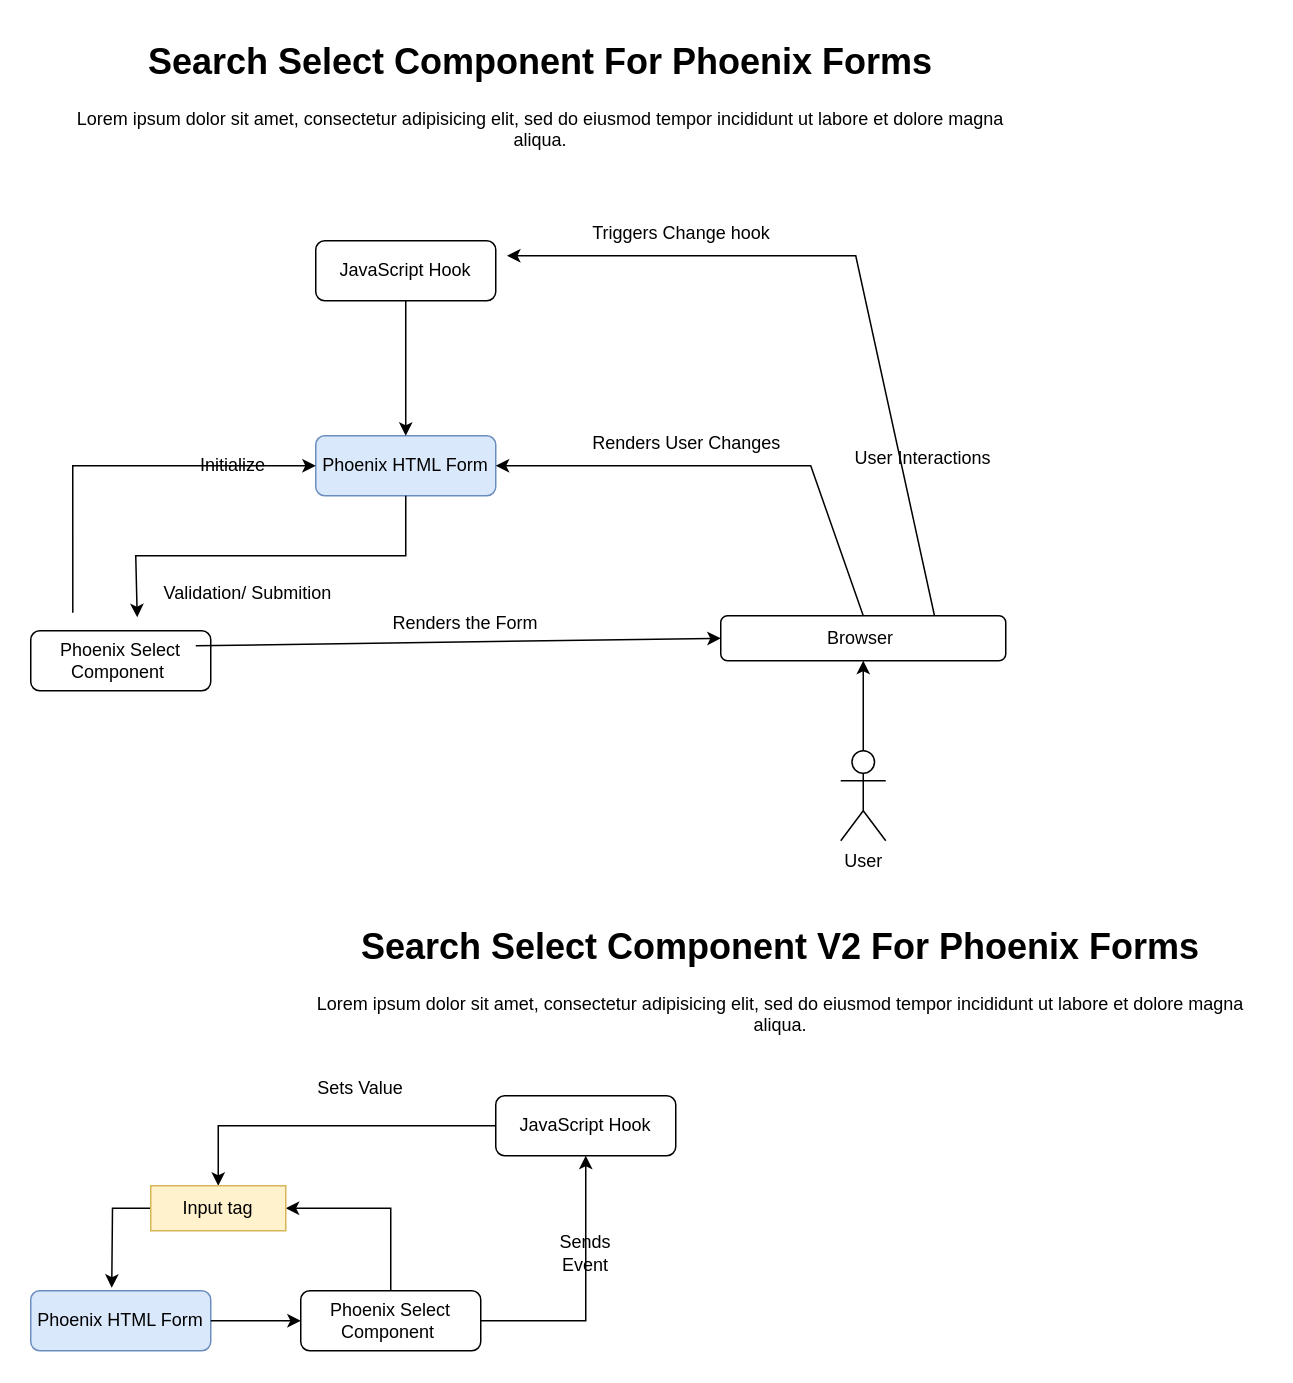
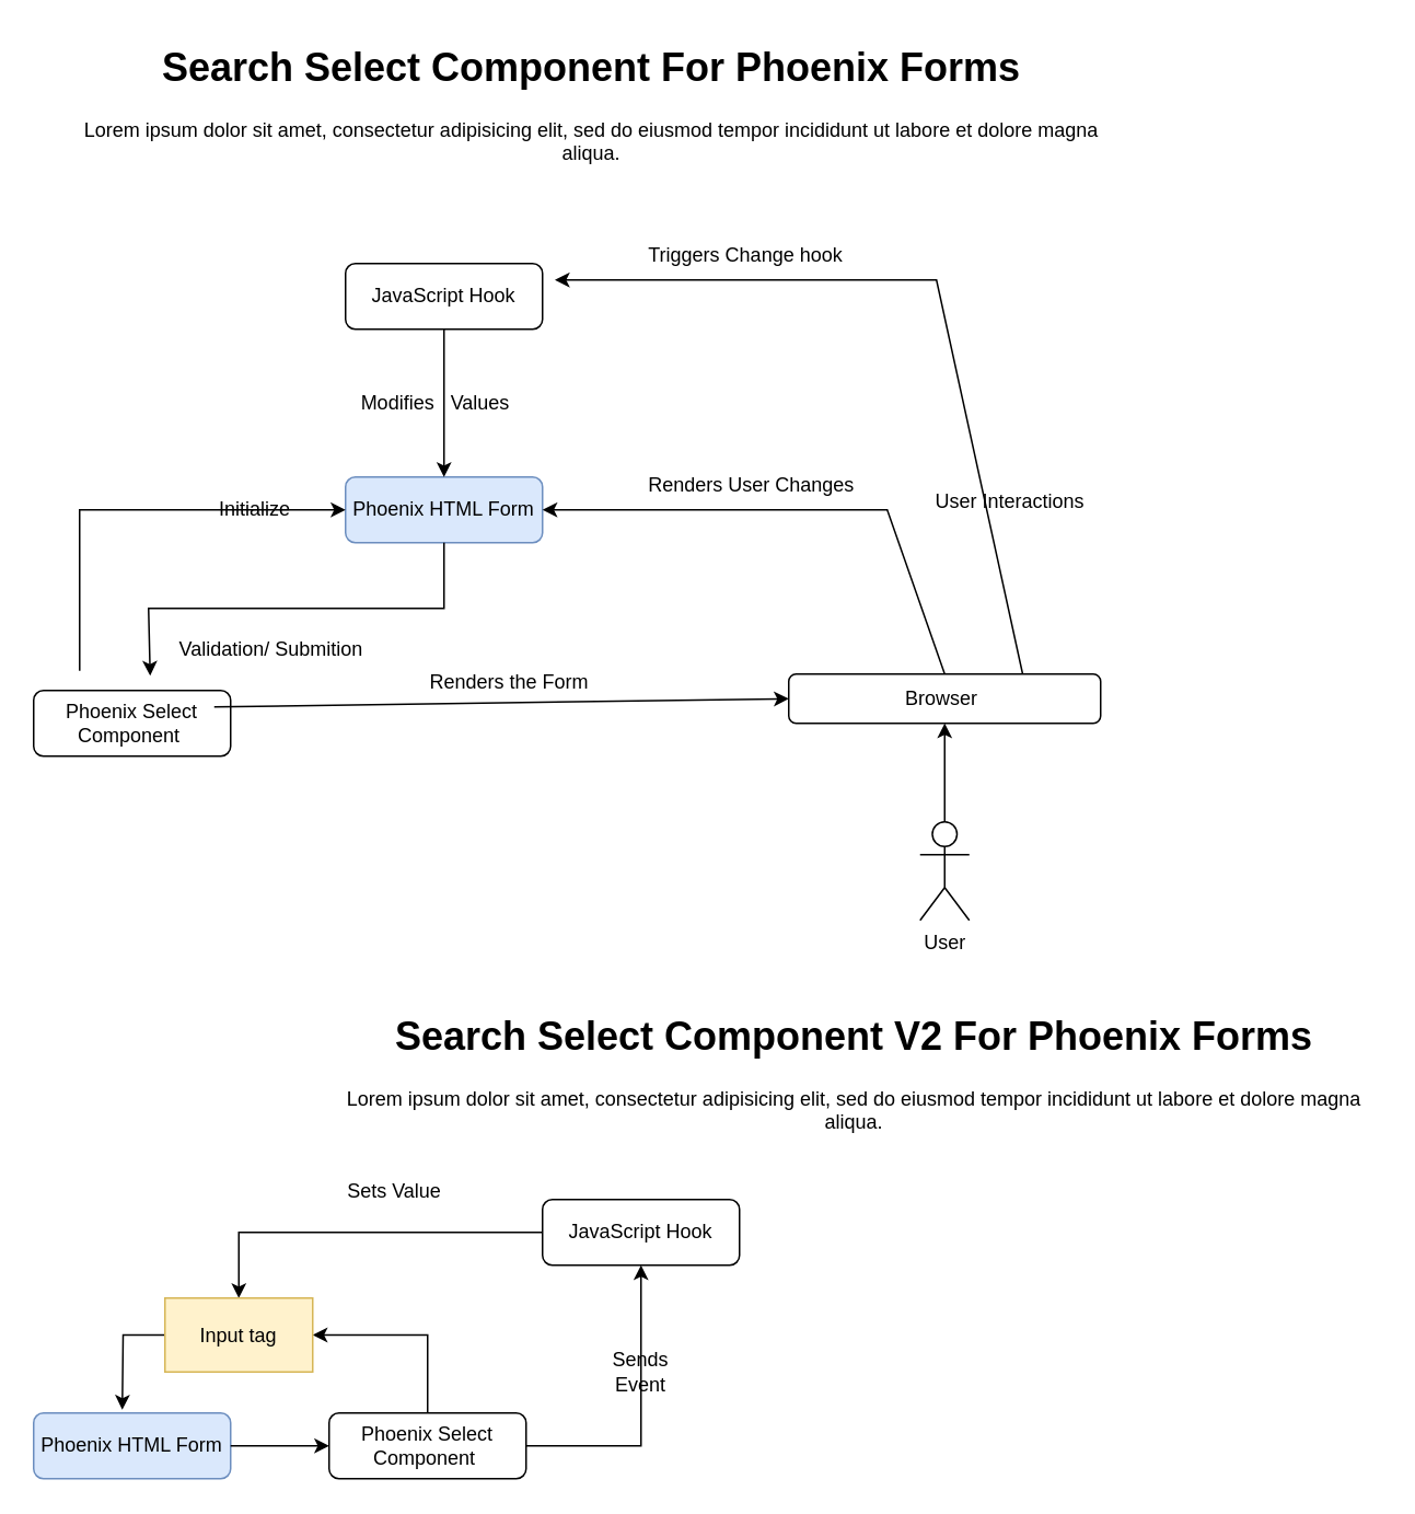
  <mxCell id="0" />
  <mxCell id="1" parent="0" />
  <mxCell id="2" value="JavaScript Hook" style="rounded=1;whiteSpace=wrap;html=1;fontSize=12;glass=0;strokeWidth=1;shadow=0;" parent="1" vertex="1"><mxGeometry x="210" y="160" width="120" height="40" as="geometry" /></mxCell>
  <mxCell id="3" value="Phoenix HTML Form" style="rounded=1;whiteSpace=wrap;html=1;fontSize=12;glass=0;strokeWidth=1;shadow=0;fillColor=#dae8fc;strokeColor=#6c8ebf;" parent="1" vertex="1"><mxGeometry x="210" y="290" width="120" height="40" as="geometry" /></mxCell>
  <mxCell id="4" value="Phoenix Select Component&amp;nbsp;" style="rounded=1;whiteSpace=wrap;html=1;fontSize=12;glass=0;strokeWidth=1;shadow=0;" parent="1" vertex="1"><mxGeometry x="20" y="420" width="120" height="40" as="geometry" /></mxCell>
  <mxCell id="5" value="Browser&amp;nbsp;" style="rounded=1;whiteSpace=wrap;html=1;fontSize=12;glass=0;strokeWidth=1;shadow=0;" parent="1" vertex="1"><mxGeometry x="480" y="410" width="190" height="30" as="geometry" /></mxCell>
  <mxCell id="6" value="" style="endArrow=classic;html=1;rounded=0;exitX=0.317;exitY=-0.05;exitDx=0;exitDy=0;entryX=0;entryY=0.5;entryDx=0;entryDy=0;exitPerimeter=0;" parent="1" target="3" edge="1"><mxGeometry width="50" height="50" relative="1" as="geometry"><mxPoint x="48.04" y="408" as="sourcePoint" /><mxPoint x="200" y="600" as="targetPoint" /><Array as="points"><mxPoint x="48" y="310" /></Array></mxGeometry></mxCell>
  <mxCell id="7" value="" style="endArrow=classic;html=1;rounded=0;entryX=0;entryY=0.5;entryDx=0;entryDy=0;exitX=1;exitY=0.5;exitDx=0;exitDy=0;" parent="1" target="5" edge="1"><mxGeometry width="50" height="50" relative="1" as="geometry"><mxPoint x="130" y="430" as="sourcePoint" /><mxPoint x="200" y="610" as="targetPoint" /></mxGeometry></mxCell>
  <mxCell id="8" value="Renders the Form" style="text;html=1;align=center;verticalAlign=middle;whiteSpace=wrap;rounded=0;" parent="1" vertex="1"><mxGeometry x="240" y="400" width="140" height="30" as="geometry" /></mxCell>
  <mxCell id="9" value="User&lt;div&gt;&lt;br&gt;&lt;/div&gt;" style="shape=umlActor;verticalLabelPosition=bottom;verticalAlign=top;html=1;outlineConnect=0;" parent="1" vertex="1"><mxGeometry x="560" y="500" width="30" height="60" as="geometry" /></mxCell>
  <mxCell id="10" value="" style="endArrow=classic;html=1;rounded=0;entryX=0.5;entryY=1;entryDx=0;entryDy=0;" parent="1" source="9" target="5" edge="1"><mxGeometry width="50" height="50" relative="1" as="geometry"><mxPoint x="150" y="630" as="sourcePoint" /><mxPoint x="200" y="580" as="targetPoint" /></mxGeometry></mxCell>
  <mxCell id="11" value="&lt;div&gt;User Interactions&lt;/div&gt;" style="text;html=1;align=center;verticalAlign=middle;whiteSpace=wrap;rounded=0;" parent="1" vertex="1"><mxGeometry x="530" y="282.5" width="170" height="45" as="geometry" /></mxCell>
  <mxCell id="12" value="" style="endArrow=classic;html=1;rounded=0;entryX=1;entryY=0.5;entryDx=0;entryDy=0;exitX=0.5;exitY=0;exitDx=0;exitDy=0;" parent="1" source="5" target="3" edge="1"><mxGeometry width="50" height="50" relative="1" as="geometry"><mxPoint x="210" y="480" as="sourcePoint" /><mxPoint x="260" y="430" as="targetPoint" /><Array as="points"><mxPoint x="540" y="310" /></Array></mxGeometry></mxCell>
  <mxCell id="13" value="Renders User Changes" style="text;html=1;align=center;verticalAlign=middle;whiteSpace=wrap;rounded=0;" parent="1" vertex="1"><mxGeometry x="390" y="280" width="135" height="30" as="geometry" /></mxCell>
  <mxCell id="14" value="" style="endArrow=classic;html=1;rounded=0;entryX=1;entryY=0.5;entryDx=0;entryDy=0;exitX=0.75;exitY=0;exitDx=0;exitDy=0;" parent="1" source="5" edge="1"><mxGeometry width="50" height="50" relative="1" as="geometry"><mxPoint x="577.5" y="400" as="sourcePoint" /><mxPoint x="337.5" y="170" as="targetPoint" /><Array as="points"><mxPoint x="570" y="170" /></Array></mxGeometry></mxCell>
  <mxCell id="15" value="Triggers Change hook" style="text;html=1;align=center;verticalAlign=middle;whiteSpace=wrap;rounded=0;" parent="1" vertex="1"><mxGeometry x="384" y="140" width="140" height="30" as="geometry" /></mxCell>
  <mxCell id="16" value="Initialize" style="text;html=1;align=center;verticalAlign=middle;whiteSpace=wrap;rounded=0;" parent="1" vertex="1"><mxGeometry x="125" y="295" width="60" height="30" as="geometry" /></mxCell>
  <mxCell id="17" value="" style="endArrow=classic;html=1;rounded=0;exitX=0.5;exitY=1;exitDx=0;exitDy=0;entryX=0.5;entryY=0;entryDx=0;entryDy=0;" parent="1" source="2" target="3" edge="1"><mxGeometry width="50" height="50" relative="1" as="geometry"><mxPoint x="150" y="440" as="sourcePoint" /><mxPoint x="200" y="390" as="targetPoint" /></mxGeometry></mxCell>
+ <mxCell id="18" value="Modifies&amp;nbsp; &amp;nbsp;Values" style="text;html=1;align=center;verticalAlign=middle;whiteSpace=wrap;rounded=0;" parent="1" vertex="1"><mxGeometry x="190" y="230" width="150" height="30" as="geometry" /></mxCell>
  <mxCell id="19" value="" style="endArrow=classic;html=1;rounded=0;entryX=0.675;entryY=0.025;entryDx=0;entryDy=0;entryPerimeter=0;exitX=0.5;exitY=1;exitDx=0;exitDy=0;" parent="1" source="3" edge="1"><mxGeometry width="50" height="50" relative="1" as="geometry"><mxPoint x="500" y="460" as="sourcePoint" /><mxPoint x="91" y="411" as="targetPoint" /><Array as="points"><mxPoint x="270" y="370" /><mxPoint x="90" y="370" /></Array></mxGeometry></mxCell>
  <mxCell id="20" value="Validation/ Submition" style="text;html=1;align=center;verticalAlign=middle;whiteSpace=wrap;rounded=0;" parent="1" vertex="1"><mxGeometry x="100" y="380" width="130" height="30" as="geometry" /></mxCell>
  <mxCell id="21" value="&lt;h1 style=&quot;margin-top: 0px;&quot;&gt;Search Select Component For Phoenix Forms&lt;/h1&gt;&lt;p&gt;Lorem ipsum dolor sit amet, consectetur adipisicing elit, sed do eiusmod tempor incididunt ut labore et dolore magna aliqua.&lt;/p&gt;" style="text;html=1;whiteSpace=wrap;overflow=hidden;rounded=0;align=center;" parent="1" vertex="1"><mxGeometry x="40" y="20" width="640" height="120" as="geometry" /></mxCell>
  <mxCell id="22" style="edgeStyle=orthogonalEdgeStyle;rounded=0;orthogonalLoop=1;jettySize=auto;html=1;exitX=0.5;exitY=1;exitDx=0;exitDy=0;" parent="1" edge="1"><mxGeometry relative="1" as="geometry"><mxPoint x="330" y="80" as="sourcePoint" /><mxPoint x="330" y="80" as="targetPoint" /></mxGeometry></mxCell>
  <mxCell id="23" style="edgeStyle=orthogonalEdgeStyle;rounded=0;orthogonalLoop=1;jettySize=auto;html=1;" edge="1" parent="1" source="24" target="33"><mxGeometry relative="1" as="geometry" /></mxCell>
  <mxCell id="24" value="JavaScript Hook" style="rounded=1;whiteSpace=wrap;html=1;fontSize=12;glass=0;strokeWidth=1;shadow=0;" vertex="1" parent="1"><mxGeometry x="330" y="730" width="120" height="40" as="geometry" /></mxCell>
  <mxCell id="25" value="Phoenix HTML Form" style="rounded=1;whiteSpace=wrap;html=1;fontSize=12;glass=0;strokeWidth=1;shadow=0;fillColor=#dae8fc;strokeColor=#6c8ebf;" vertex="1" parent="1"><mxGeometry x="20" y="860" width="120" height="40" as="geometry" /></mxCell>
  <mxCell id="26" style="edgeStyle=orthogonalEdgeStyle;rounded=0;orthogonalLoop=1;jettySize=auto;html=1;entryX=1;entryY=0.5;entryDx=0;entryDy=0;exitX=0.5;exitY=0;exitDx=0;exitDy=0;" edge="1" parent="1" source="28" target="33"><mxGeometry relative="1" as="geometry" /></mxCell>
  <mxCell id="27" style="edgeStyle=orthogonalEdgeStyle;rounded=0;orthogonalLoop=1;jettySize=auto;html=1;exitX=1;exitY=0.5;exitDx=0;exitDy=0;entryX=0.5;entryY=1;entryDx=0;entryDy=0;" edge="1" parent="1" source="28" target="24"><mxGeometry relative="1" as="geometry" /></mxCell>
  <mxCell id="28" value="Phoenix Select Component&amp;nbsp;" style="rounded=1;whiteSpace=wrap;html=1;fontSize=12;glass=0;strokeWidth=1;shadow=0;" vertex="1" parent="1"><mxGeometry x="200" y="860" width="120" height="40" as="geometry" /></mxCell>
  <mxCell id="29" value="&lt;h1 style=&quot;margin-top: 0px;&quot;&gt;Search Select Component V2 For Phoenix Forms&lt;/h1&gt;&lt;p&gt;Lorem ipsum dolor sit amet, consectetur adipisicing elit, sed do eiusmod tempor incididunt ut labore et dolore magna aliqua.&lt;/p&gt;" style="text;html=1;whiteSpace=wrap;overflow=hidden;rounded=0;align=center;" vertex="1" parent="1"><mxGeometry x="200" y="610" width="640" height="120" as="geometry" /></mxCell>
  <mxCell id="30" style="edgeStyle=orthogonalEdgeStyle;rounded=0;orthogonalLoop=1;jettySize=auto;html=1;exitX=0.5;exitY=1;exitDx=0;exitDy=0;" edge="1" parent="1"><mxGeometry relative="1" as="geometry"><mxPoint x="460" y="690" as="sourcePoint" /><mxPoint x="460" y="690" as="targetPoint" /></mxGeometry></mxCell>
  <mxCell id="31" value="" style="endArrow=classic;html=1;rounded=0;exitX=1;exitY=0.5;exitDx=0;exitDy=0;entryX=0;entryY=0.5;entryDx=0;entryDy=0;" edge="1" parent="1" source="25" target="28"><mxGeometry width="50" height="50" relative="1" as="geometry"><mxPoint x="700" y="1080" as="sourcePoint" /><mxPoint x="750" y="1030" as="targetPoint" /></mxGeometry></mxCell>
  <mxCell id="32" style="edgeStyle=orthogonalEdgeStyle;rounded=0;orthogonalLoop=1;jettySize=auto;html=1;" edge="1" parent="1" source="33"><mxGeometry relative="1" as="geometry"><mxPoint x="74" y="858" as="targetPoint" /></mxGeometry></mxCell>
- <mxCell id="33" value="Input tag" style="rounded=0;whiteSpace=wrap;html=1;fillColor=#fff2cc;strokeColor=#d6b656;" vertex="1" parent="1"><mxGeometry x="100" y="790" width="90" height="30" as="geometry" /></mxCell>
+ <mxCell id="33" value="Input tag" style="rounded=0;whiteSpace=wrap;html=1;fillColor=#fff2cc;strokeColor=#d6b656;" vertex="1" parent="1"><mxGeometry x="100" y="790" width="90" height="45" as="geometry" /></mxCell>
  <mxCell id="34" value="Sends Event" style="text;html=1;align=center;verticalAlign=middle;whiteSpace=wrap;rounded=0;" vertex="1" parent="1"><mxGeometry x="360" y="820" width="60" height="30" as="geometry" /></mxCell>
  <mxCell id="35" value="Sets Value" style="text;html=1;align=center;verticalAlign=middle;whiteSpace=wrap;rounded=0;" vertex="1" parent="1"><mxGeometry x="210" y="710" width="60" height="30" as="geometry" /></mxCell>
